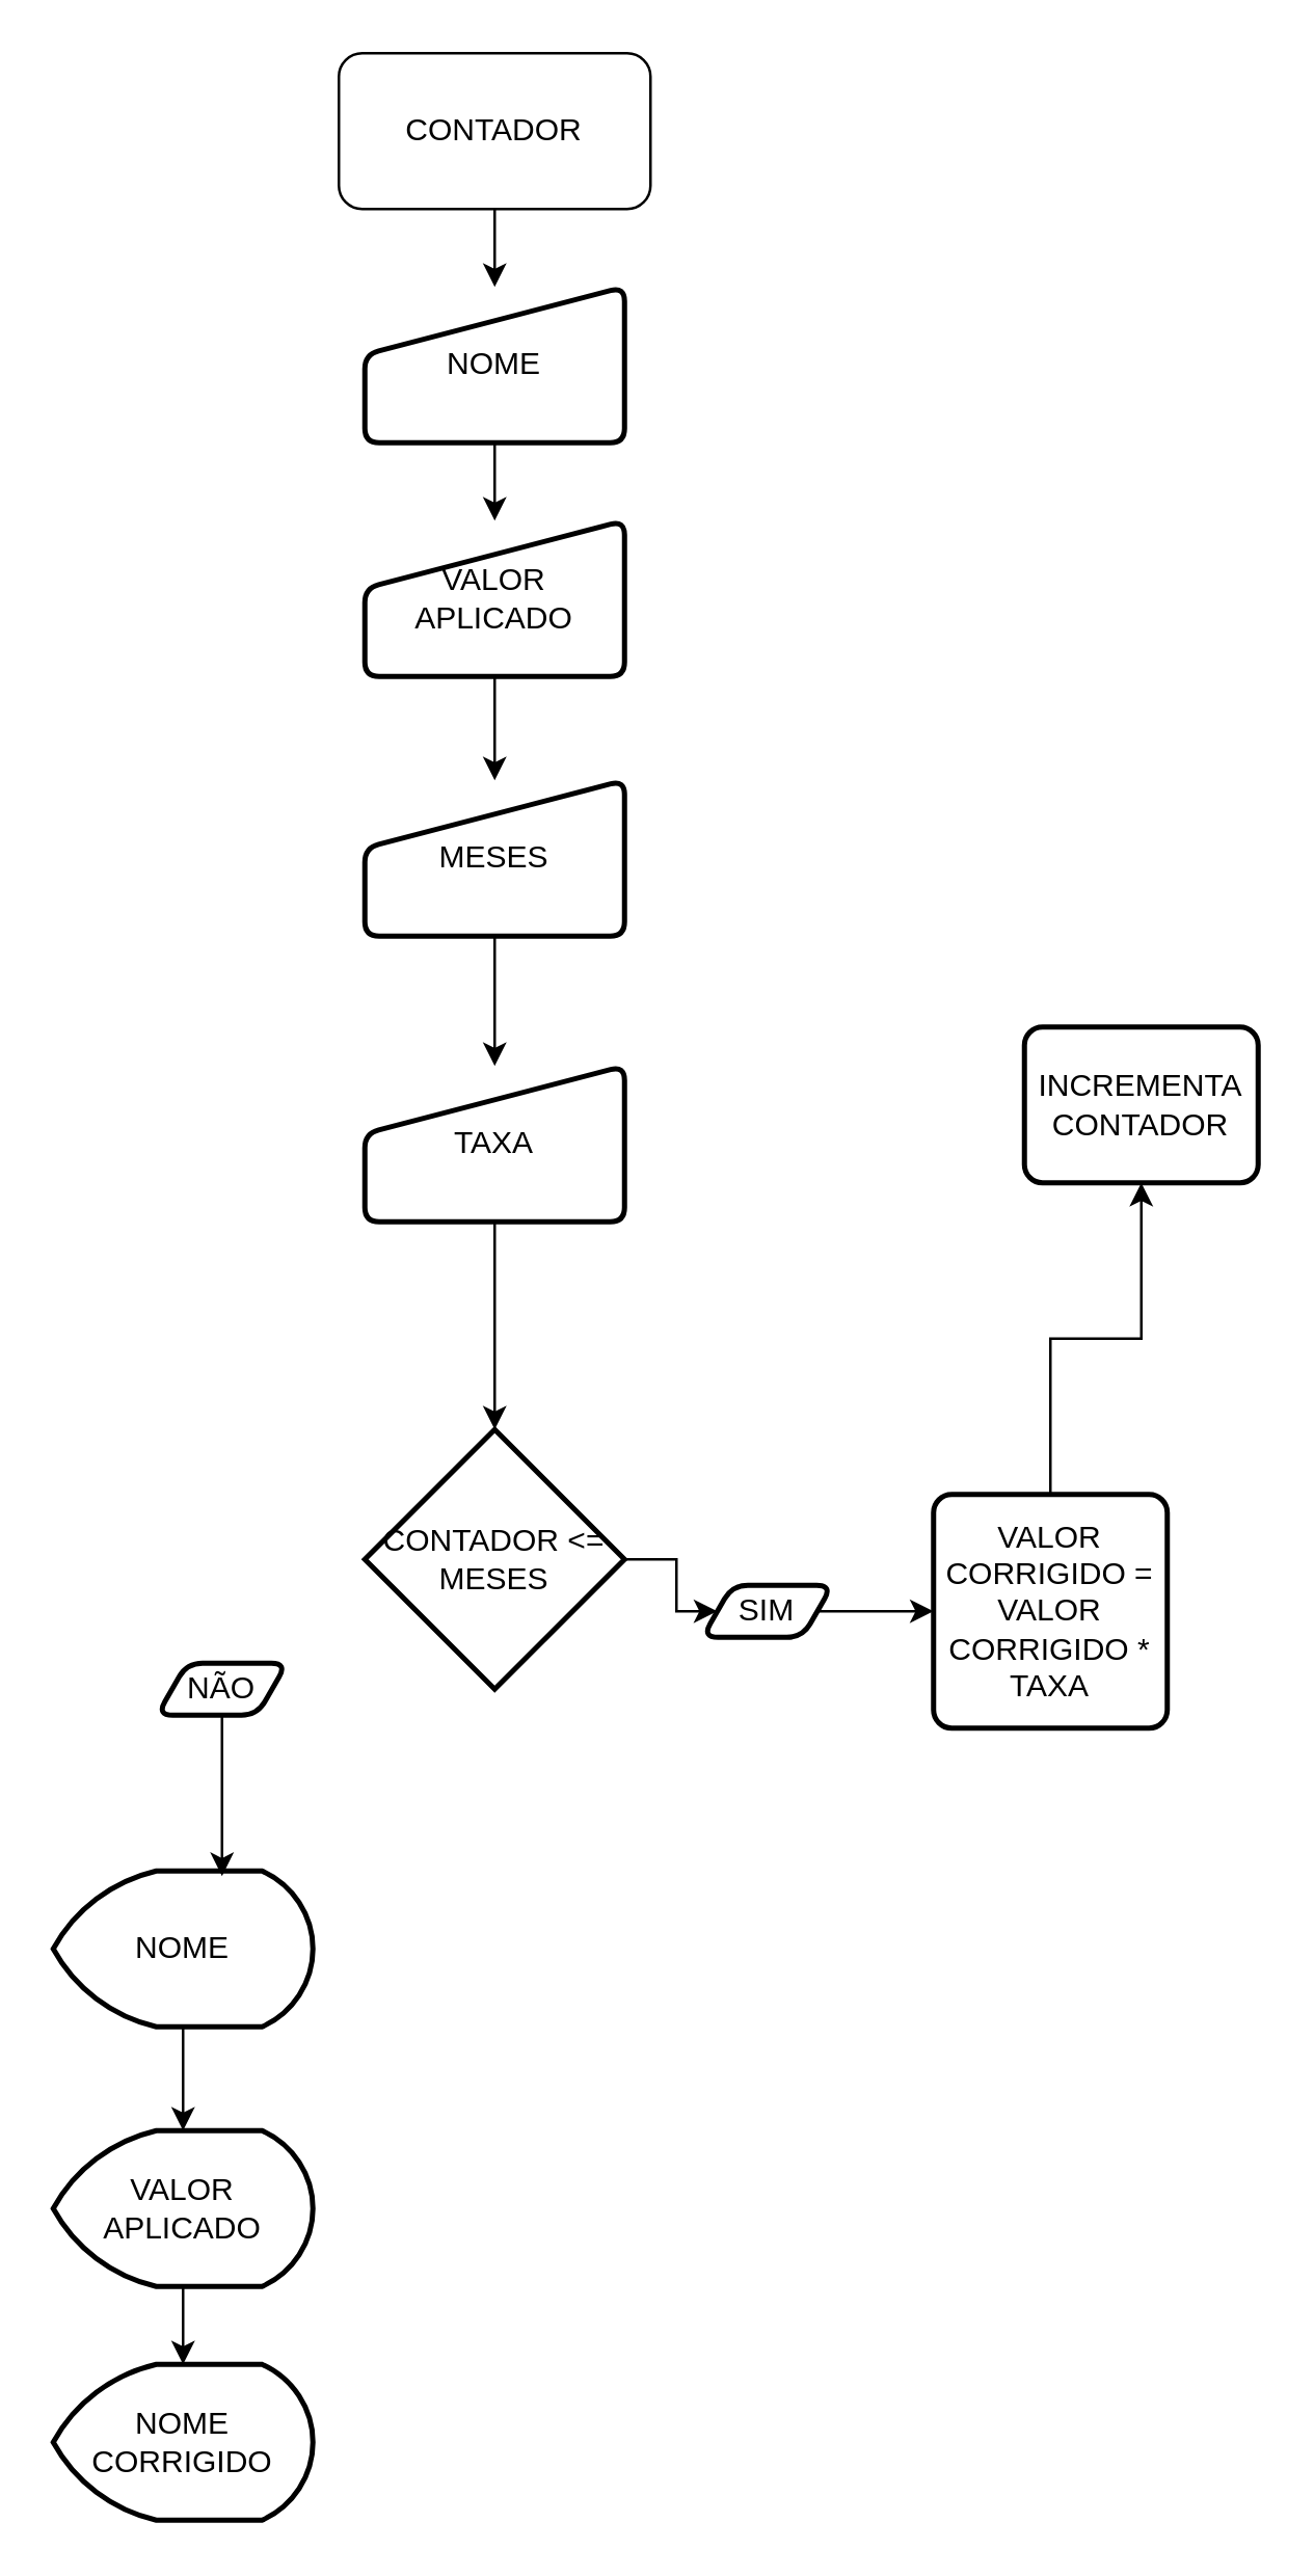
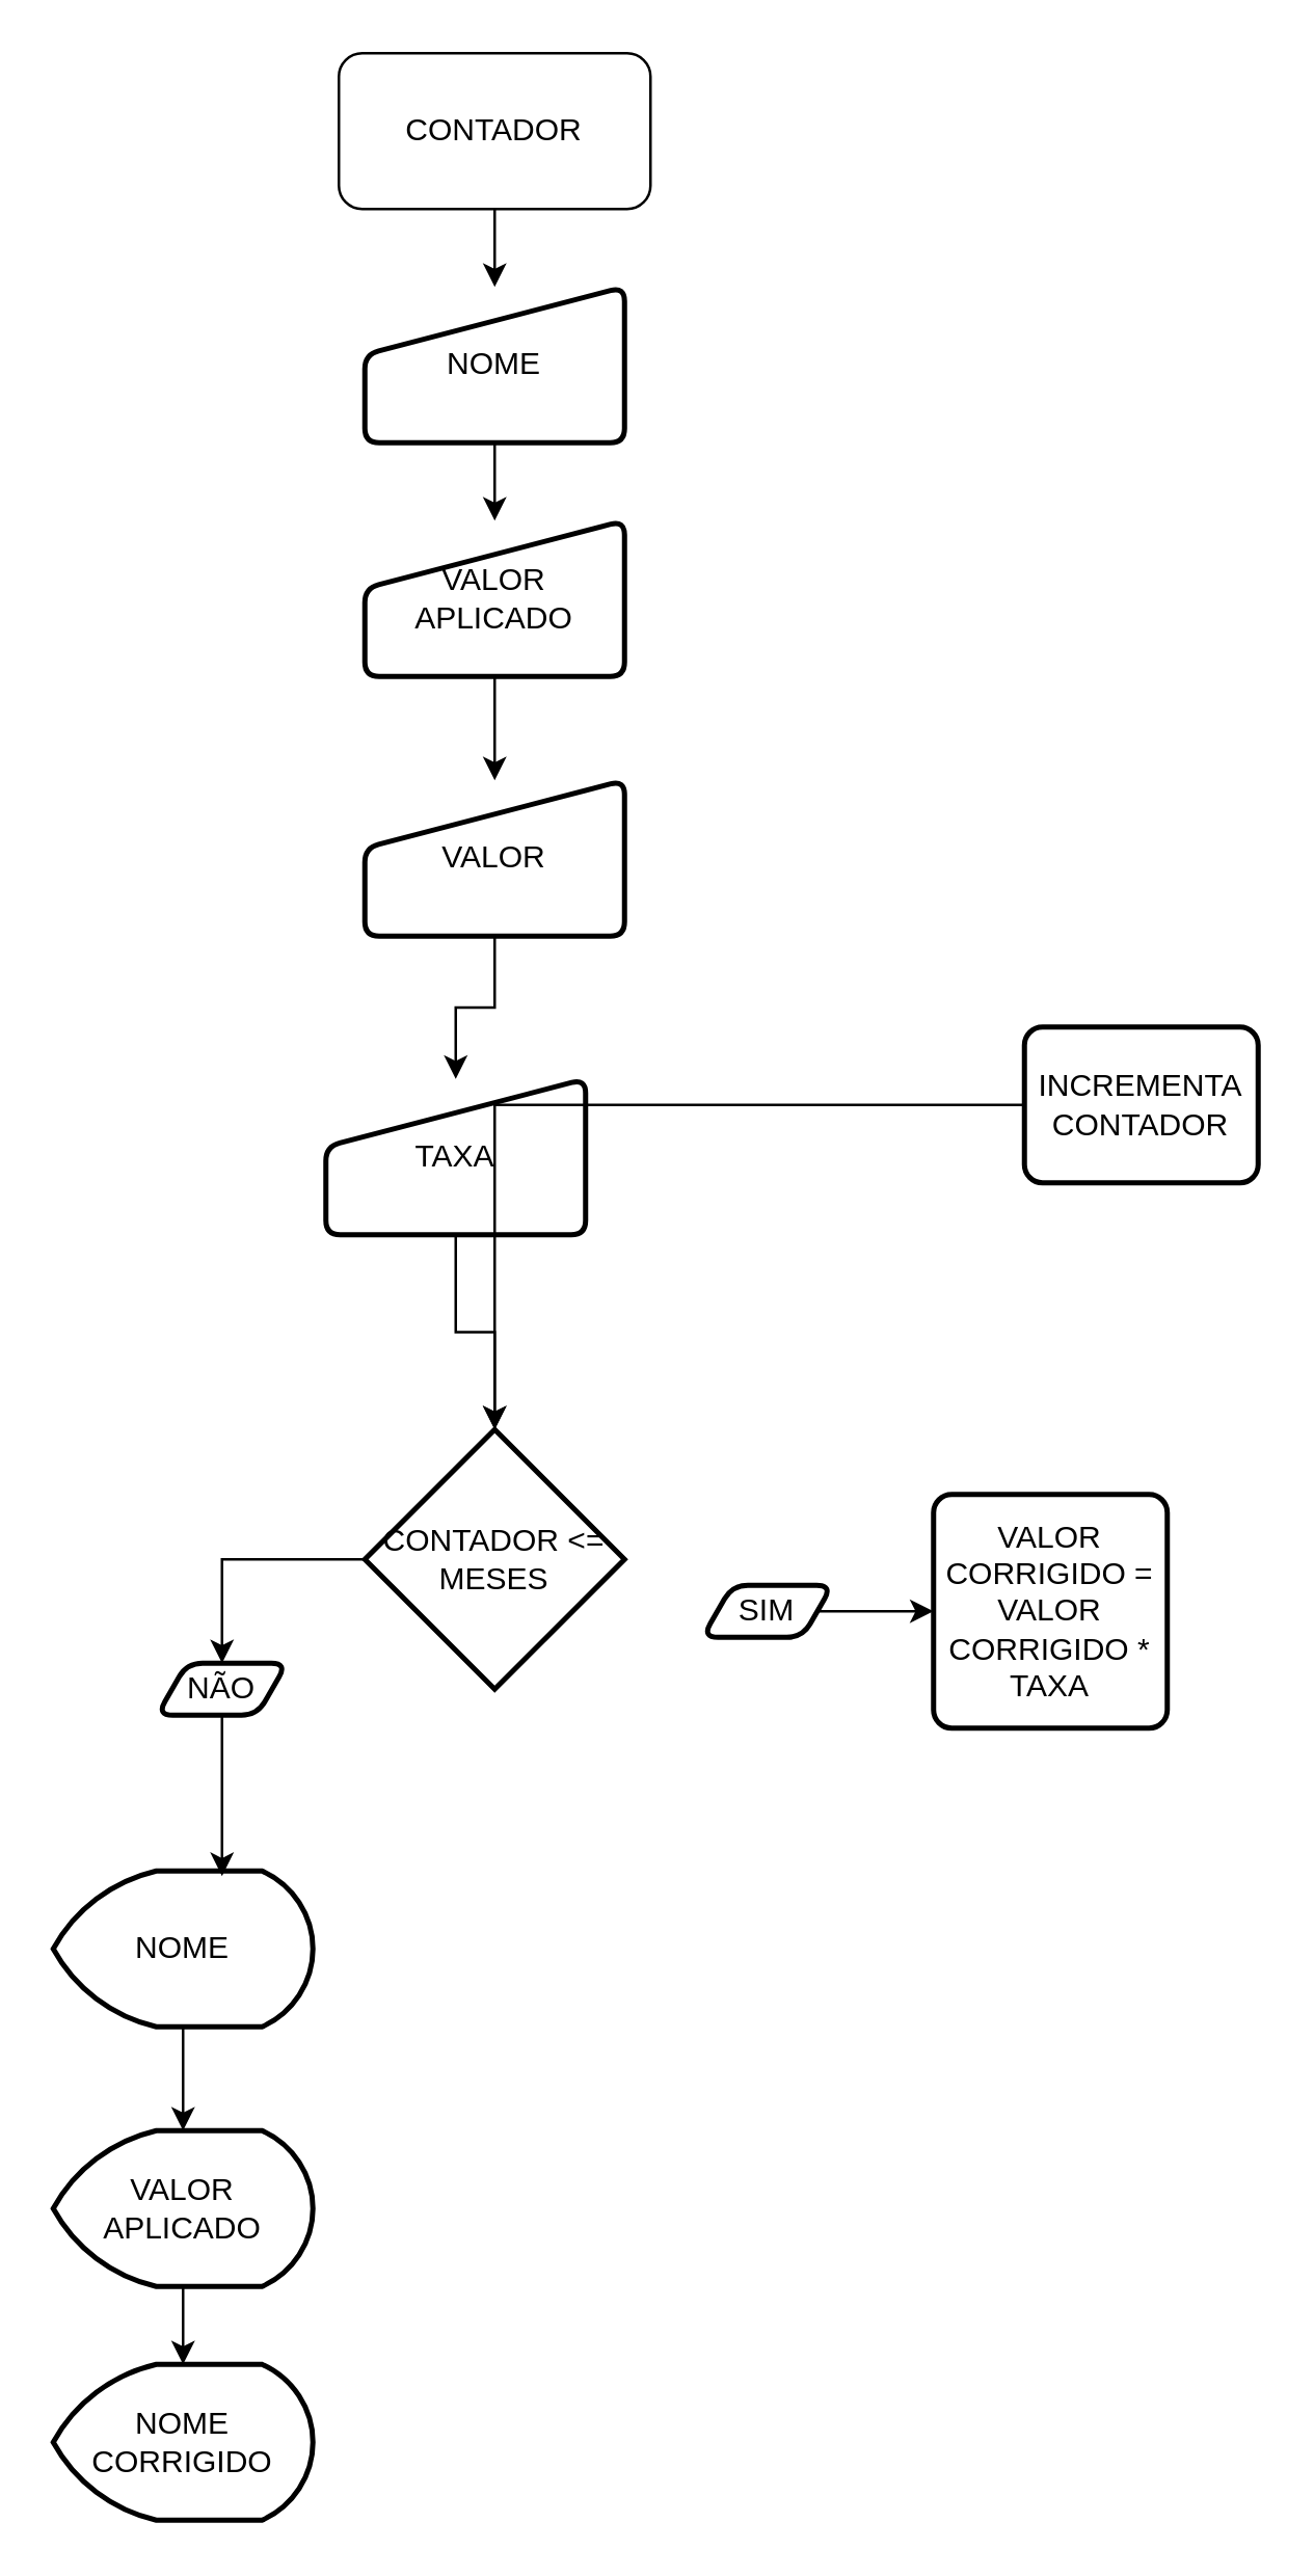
  <mxCell id="0" />
  <mxCell id="1" parent="0" />
  <mxCell id="2" style="edgeStyle=orthogonalEdgeStyle;rounded=0;orthogonalLoop=1;jettySize=auto;html=1;entryX=0.5;entryY=0;entryDx=0;entryDy=0;" parent="1" source="3" target="5" edge="1"><mxGeometry relative="1" as="geometry" /></mxCell>
  <mxCell id="3" value="CONTADOR" style="rounded=1;whiteSpace=wrap;html=1;" parent="1" vertex="1"><mxGeometry x="130" y="20" width="120" height="60" as="geometry" /></mxCell>
  <mxCell id="4" style="edgeStyle=orthogonalEdgeStyle;rounded=0;orthogonalLoop=1;jettySize=auto;html=1;entryX=0.5;entryY=0;entryDx=0;entryDy=0;" parent="1" source="5" target="7" edge="1"><mxGeometry relative="1" as="geometry" /></mxCell>
  <mxCell id="5" value="NOME" style="html=1;strokeWidth=2;shape=manualInput;whiteSpace=wrap;rounded=1;size=26;arcSize=11;" parent="1" vertex="1"><mxGeometry x="140" y="110" width="100" height="60" as="geometry" /></mxCell>
  <mxCell id="6" style="edgeStyle=orthogonalEdgeStyle;rounded=0;orthogonalLoop=1;jettySize=auto;html=1;" parent="1" source="7" target="9" edge="1"><mxGeometry relative="1" as="geometry" /></mxCell>
  <mxCell id="7" value="VALOR APLICADO" style="html=1;strokeWidth=2;shape=manualInput;whiteSpace=wrap;rounded=1;size=26;arcSize=11;" parent="1" vertex="1"><mxGeometry x="140" y="200" width="100" height="60" as="geometry" /></mxCell>
  <mxCell id="8" style="edgeStyle=orthogonalEdgeStyle;rounded=0;orthogonalLoop=1;jettySize=auto;html=1;" parent="1" source="9" target="11" edge="1"><mxGeometry relative="1" as="geometry" /></mxCell>
- <mxCell id="9" value="MESES" style="html=1;strokeWidth=2;shape=manualInput;whiteSpace=wrap;rounded=1;size=26;arcSize=11;" parent="1" vertex="1"><mxGeometry x="140" y="300" width="100" height="60" as="geometry" /></mxCell>
+ <mxCell id="9" value="VALOR" style="html=1;strokeWidth=2;shape=manualInput;whiteSpace=wrap;rounded=1;size=26;arcSize=11;" parent="1" vertex="1"><mxGeometry x="140" y="300" width="100" height="60" as="geometry" /></mxCell>
  <mxCell id="10" style="edgeStyle=orthogonalEdgeStyle;rounded=0;orthogonalLoop=1;jettySize=auto;html=1;" parent="1" source="11" target="14" edge="1"><mxGeometry relative="1" as="geometry" /></mxCell>
- <mxCell id="11" value="TAXA" style="html=1;strokeWidth=2;shape=manualInput;whiteSpace=wrap;rounded=1;size=26;arcSize=11;" parent="1" vertex="1"><mxGeometry x="140" y="410" width="100" height="60" as="geometry" /></mxCell>
- <mxCell id="12" style="edgeStyle=orthogonalEdgeStyle;rounded=0;orthogonalLoop=1;jettySize=auto;html=1;entryX=0;entryY=0.5;entryDx=0;entryDy=0;" parent="1" source="14" target="20" edge="1"><mxGeometry relative="1" as="geometry" /></mxCell>
+ <mxCell id="11" value="TAXA" style="html=1;strokeWidth=2;shape=manualInput;whiteSpace=wrap;rounded=1;size=26;arcSize=11;" parent="1" vertex="1"><mxGeometry x="125" y="415" width="100" height="60" as="geometry" /></mxCell>
+ <mxCell id="13" style="edgeStyle=orthogonalEdgeStyle;rounded=0;orthogonalLoop=1;jettySize=auto;html=1;entryX=0.5;entryY=0;entryDx=0;entryDy=0;" parent="1" source="14" target="21" edge="1"><mxGeometry relative="1" as="geometry" /></mxCell>
  <mxCell id="14" value="CONTADOR &amp;lt;= MESES" style="strokeWidth=2;html=1;shape=mxgraph.flowchart.decision;whiteSpace=wrap;" parent="1" vertex="1"><mxGeometry x="140" y="550" width="100" height="100" as="geometry" /></mxCell>
+ <mxCell id="15" style="edgeStyle=orthogonalEdgeStyle;rounded=0;orthogonalLoop=1;jettySize=auto;html=1;" parent="1" source="16" target="14" edge="1"><mxGeometry relative="1" as="geometry" /></mxCell>
  <mxCell id="16" value="INCREMENTA CONTADOR" style="rounded=1;whiteSpace=wrap;html=1;absoluteArcSize=1;arcSize=14;strokeWidth=2;" parent="1" vertex="1"><mxGeometry x="394" y="395" width="90" height="60" as="geometry" /></mxCell>
- <mxCell id="17" style="edgeStyle=orthogonalEdgeStyle;rounded=0;orthogonalLoop=1;jettySize=auto;html=1;entryX=0.5;entryY=1;entryDx=0;entryDy=0;" parent="1" source="18" target="16" edge="1"><mxGeometry relative="1" as="geometry" /></mxCell>
  <mxCell id="18" value="VALOR CORRIGIDO = VALOR CORRIGIDO * TAXA" style="rounded=1;whiteSpace=wrap;html=1;absoluteArcSize=1;arcSize=14;strokeWidth=2;" parent="1" vertex="1"><mxGeometry x="359" y="575" width="90" height="90" as="geometry" /></mxCell>
  <mxCell id="19" style="edgeStyle=orthogonalEdgeStyle;rounded=0;orthogonalLoop=1;jettySize=auto;html=1;entryX=0;entryY=0.5;entryDx=0;entryDy=0;" parent="1" source="20" target="18" edge="1"><mxGeometry relative="1" as="geometry" /></mxCell>
  <mxCell id="20" value="SIM" style="shape=parallelogram;html=1;strokeWidth=2;perimeter=parallelogramPerimeter;whiteSpace=wrap;rounded=1;arcSize=12;size=0.23;" parent="1" vertex="1"><mxGeometry x="270" y="610" width="50" height="20" as="geometry" /></mxCell>
  <mxCell id="21" value="NÃO" style="shape=parallelogram;html=1;strokeWidth=2;perimeter=parallelogramPerimeter;whiteSpace=wrap;rounded=1;arcSize=12;size=0.23;" parent="1" vertex="1"><mxGeometry x="60" y="640" width="50" height="20" as="geometry" /></mxCell>
  <mxCell id="22" value="NOME" style="strokeWidth=2;html=1;shape=mxgraph.flowchart.display;whiteSpace=wrap;" parent="1" vertex="1"><mxGeometry x="20" y="720" width="100" height="60" as="geometry" /></mxCell>
  <mxCell id="23" value="VALOR APLICADO" style="strokeWidth=2;html=1;shape=mxgraph.flowchart.display;whiteSpace=wrap;" parent="1" vertex="1"><mxGeometry x="20" y="820" width="100" height="60" as="geometry" /></mxCell>
  <mxCell id="24" value="NOME CORRIGIDO" style="strokeWidth=2;html=1;shape=mxgraph.flowchart.display;whiteSpace=wrap;" parent="1" vertex="1"><mxGeometry x="20" y="910" width="100" height="60" as="geometry" /></mxCell>
  <mxCell id="25" style="edgeStyle=orthogonalEdgeStyle;rounded=0;orthogonalLoop=1;jettySize=auto;html=1;entryX=0.65;entryY=0.033;entryDx=0;entryDy=0;entryPerimeter=0;" edge="1" parent="1" source="21" target="22"><mxGeometry relative="1" as="geometry" /></mxCell>
  <mxCell id="26" style="edgeStyle=orthogonalEdgeStyle;rounded=0;orthogonalLoop=1;jettySize=auto;html=1;entryX=0.5;entryY=0;entryDx=0;entryDy=0;entryPerimeter=0;" edge="1" parent="1" source="22" target="23"><mxGeometry relative="1" as="geometry" /></mxCell>
  <mxCell id="27" style="edgeStyle=orthogonalEdgeStyle;rounded=0;orthogonalLoop=1;jettySize=auto;html=1;entryX=0.5;entryY=0;entryDx=0;entryDy=0;entryPerimeter=0;" edge="1" parent="1" source="23" target="24"><mxGeometry relative="1" as="geometry" /></mxCell>
